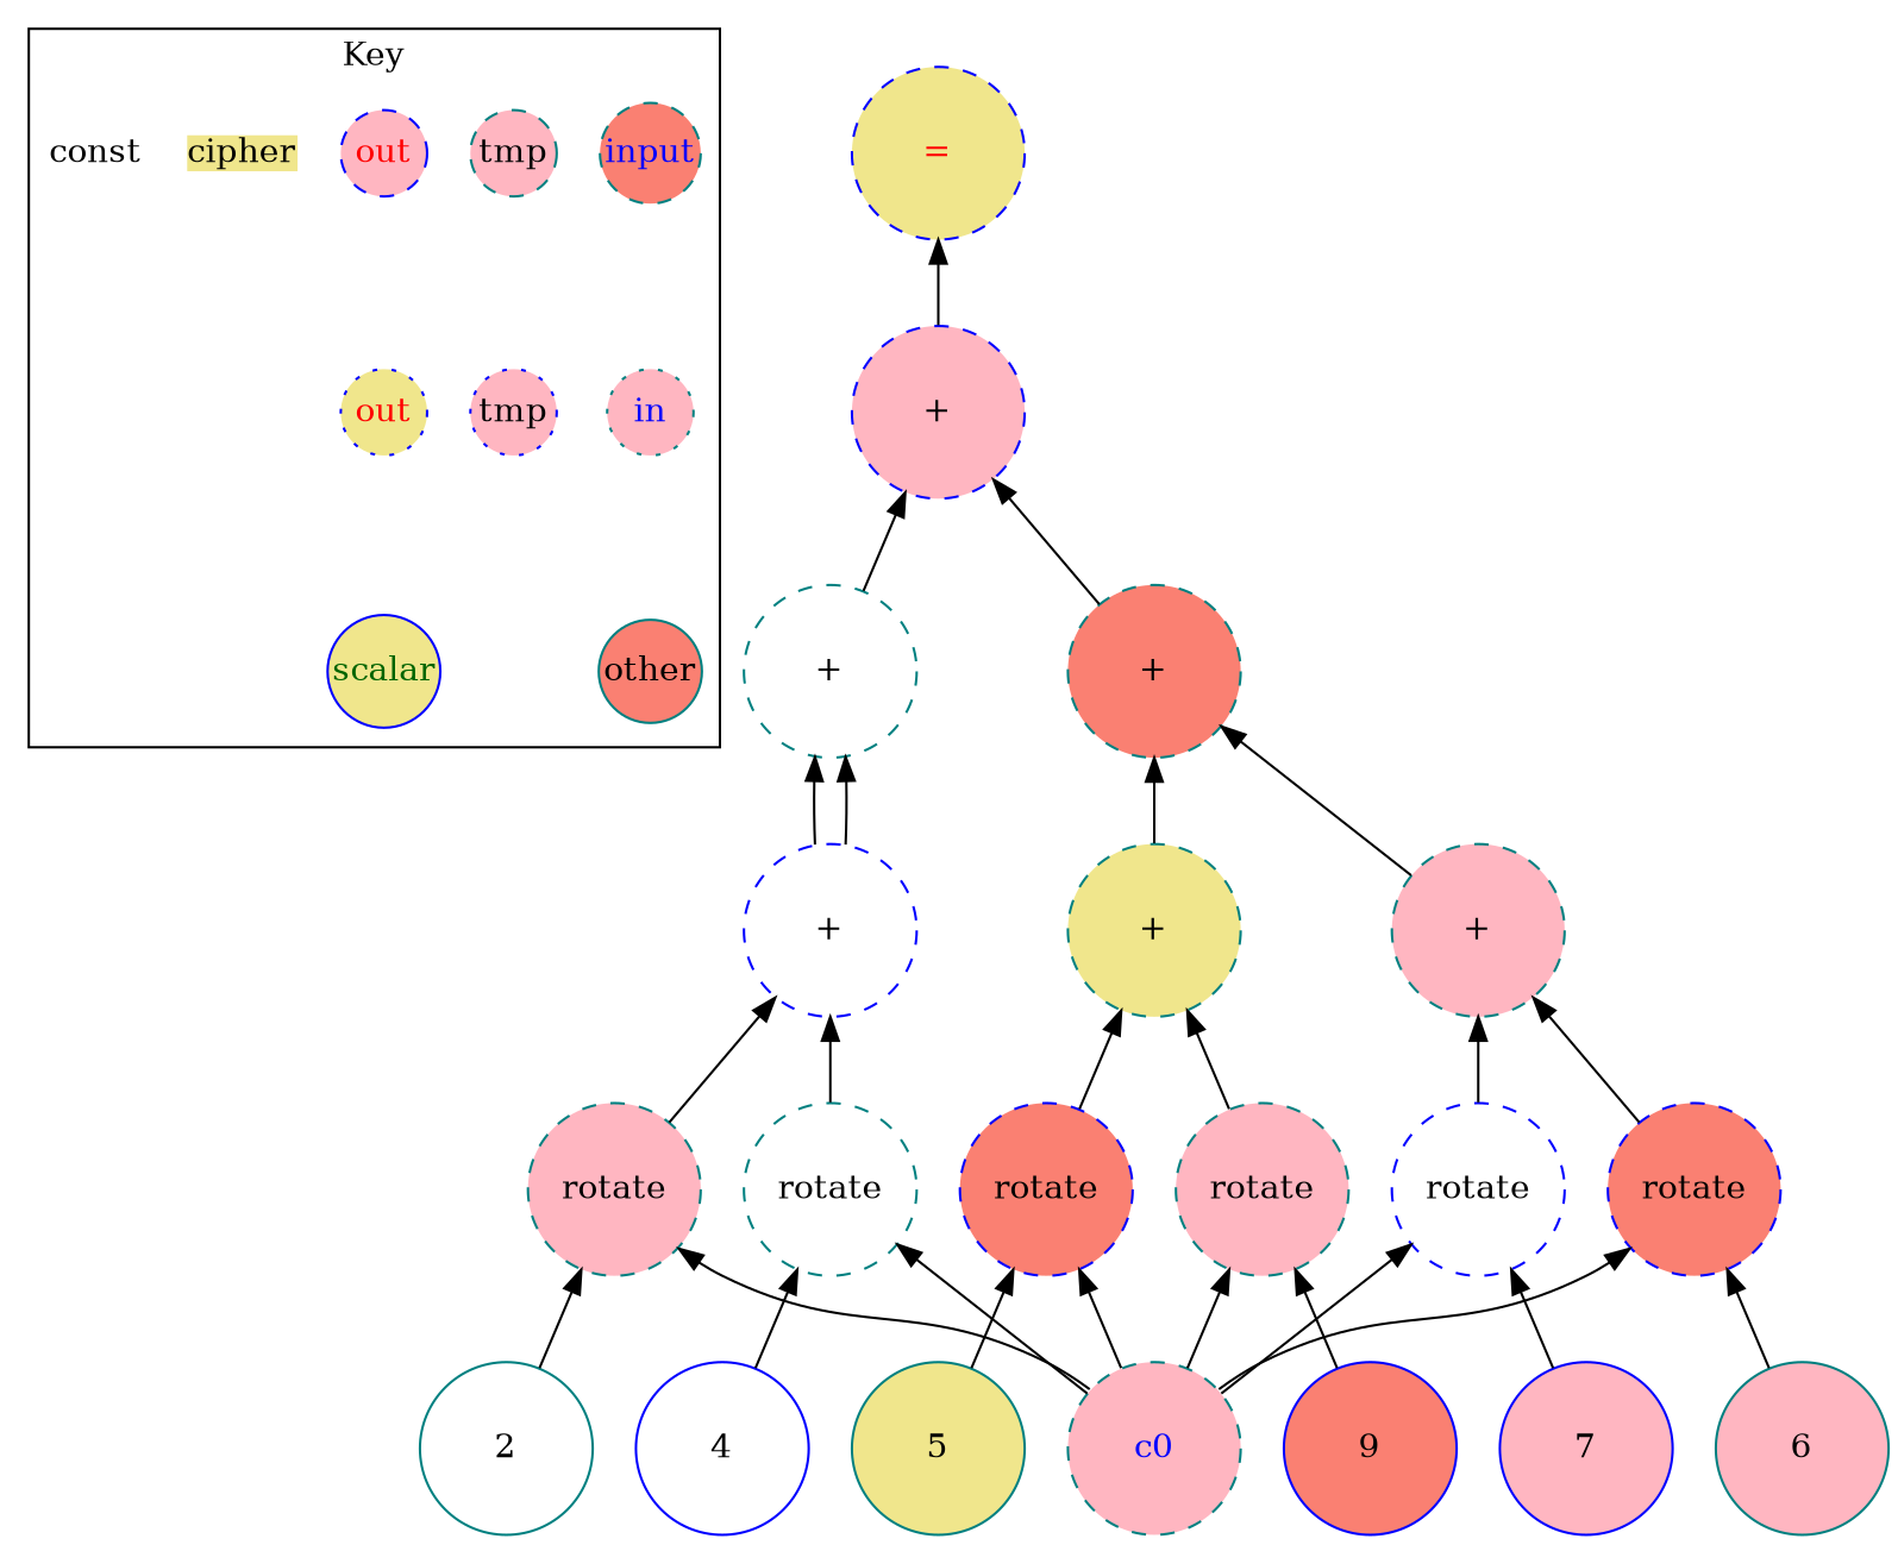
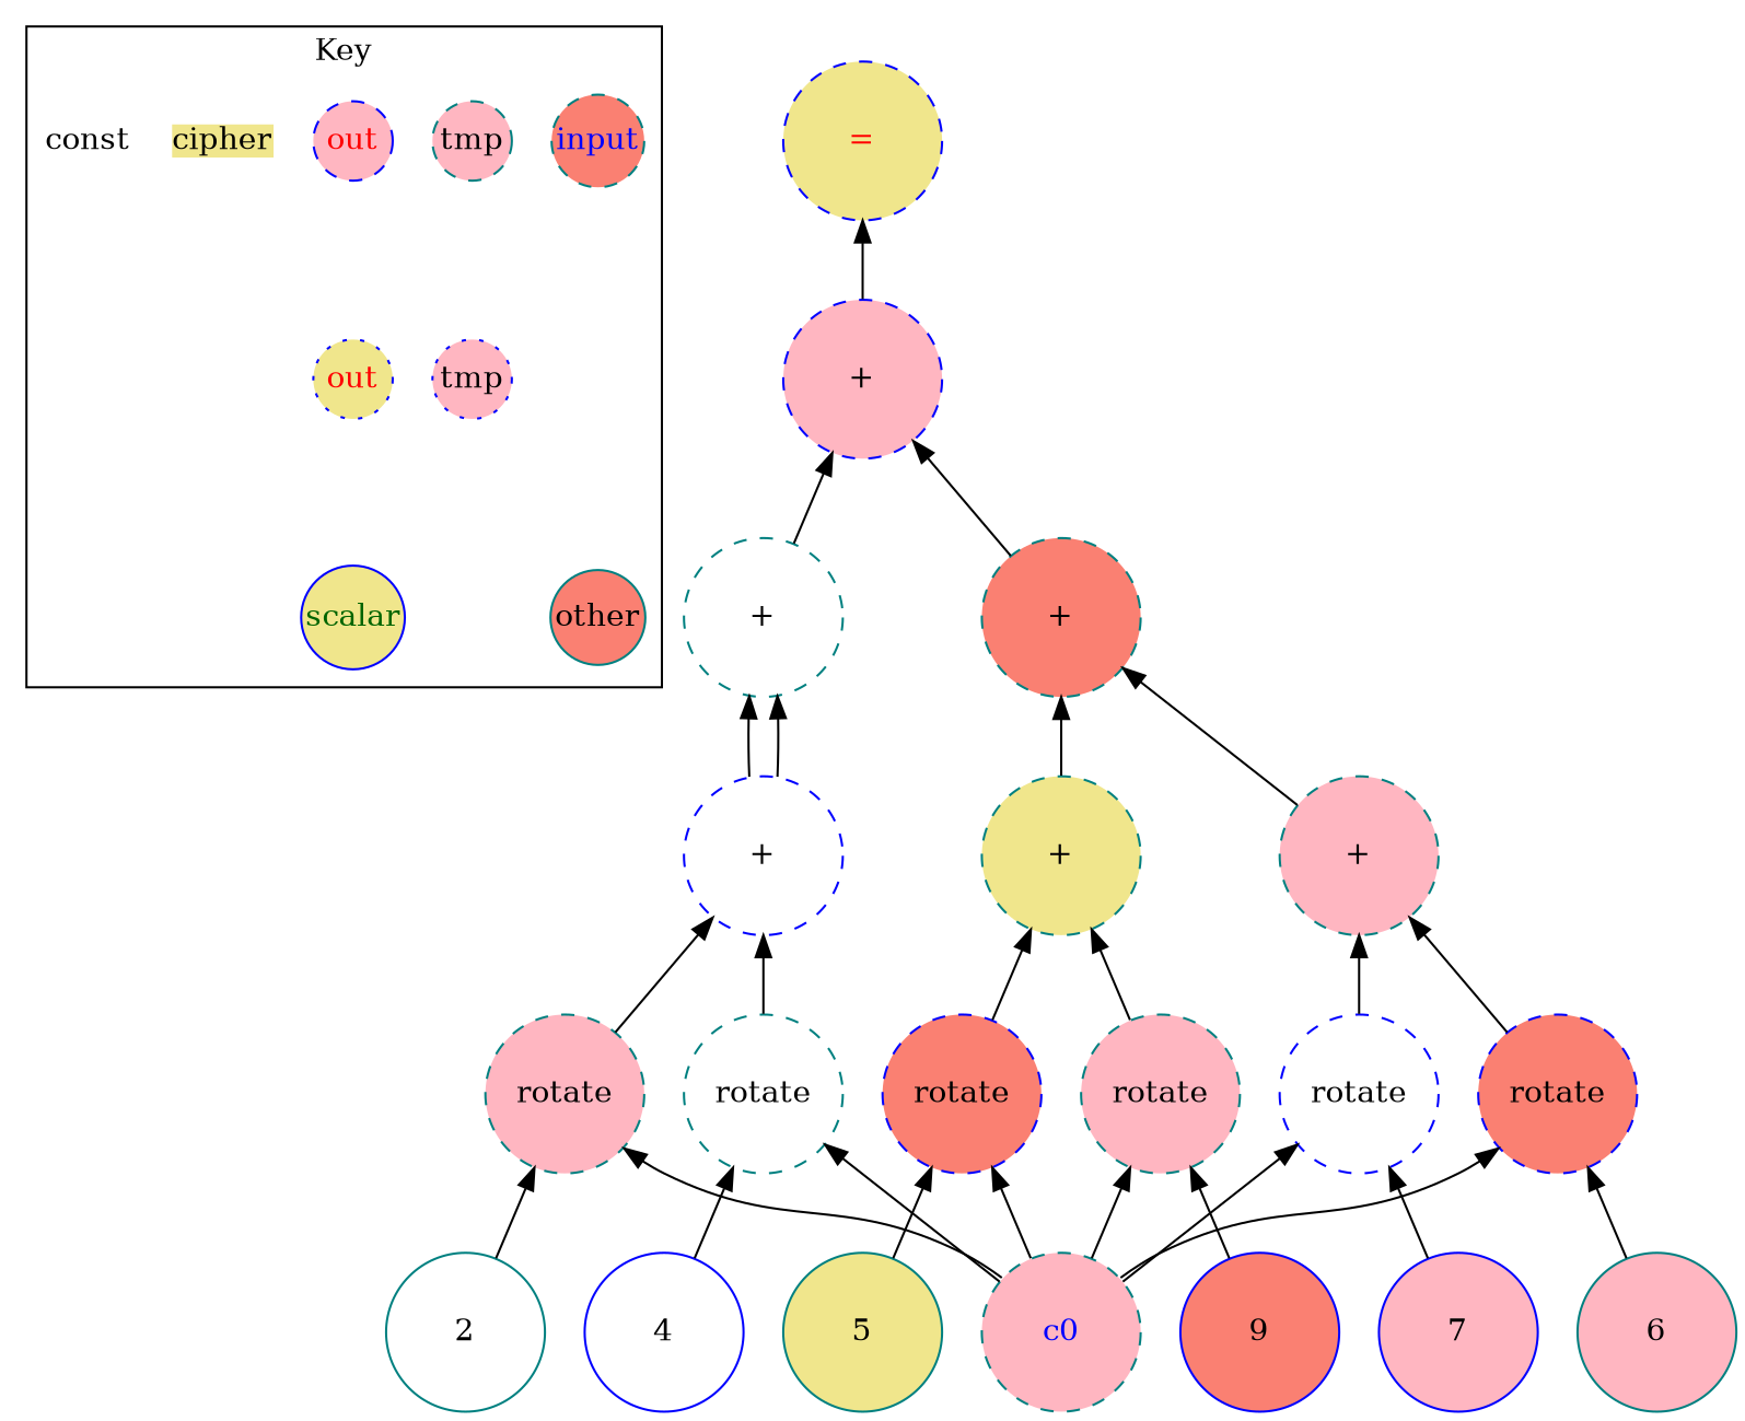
  digraph {
    node [color=teal fillcolor=lightpink margin=0 shape=circle style="dashed,filled"]
    edge [dir=back]
    n1 [fillcolor=salmon fontcolor=blue label=input width=0.5]
-   n2 [fontcolor=blue icolor=blue label=in style="dotted,filled" width=0.5]
    n3 [fontcolor=black label=tmp width=0.5]
    n4 [color=blue fontcolor=black label=tmp style="dotted,filled" width=0.5]
    n5 [color=blue fontcolor=red label=out width=0.5]
    n6 [color=blue fillcolor=khaki fontcolor=red label=out style="dotted,filled" width=0.5]
    cipher [fillcolor=khaki shape=plain style=filled width=0.5]
    other [fillcolor=salmon fontcolor=black style="solid,filled" width=0.5]
    scalar [color=blue fillcolor=khaki fontcolor=darkgreen style="solid,filled" width=0.5]
    const [color=blue fillcolor=white shape=plain style=filled width=0.5]
    n11 [fillcolor=white label=2 style="solid,filled" width=1]
    n12 [fontcolor=blue label=c0 width=1]
    n13 [label=rotate width=1]
    n14 [color=blue fillcolor=white label=4 style="solid,filled" width=1]
    n15 [fillcolor=white label=rotate width=1]
    n16 [color=blue fillcolor=white label="+" width=1]
    n17 [fillcolor=white label="+" width=1]
    n18 [color=blue label=7 style="solid,filled" width=1]
    n19 [color=blue fillcolor=white label=rotate width=1]
    n20 [label=6 style="solid,filled" width=1]
    n21 [color=blue fillcolor=salmon label=rotate width=1]
    n22 [label="+" width=1]
    n23 [fillcolor=khaki label=5 style="solid,filled" width=1]
    n24 [color=blue fillcolor=salmon label=rotate width=1]
    n25 [color=blue fillcolor=salmon label=9 style="solid,filled" width=1]
    n26 [label=rotate width=1]
    n27 [fillcolor=khaki label="+" width=1]
    n28 [fillcolor=salmon label="+" width=1]
    n29 [color=blue label="+" width=1]
    n30 [color=blue fillcolor=khaki fontcolor=red label="=" width=1]
    subgraph cluster_1 {
      label=Key
      n1
-     n2
      n3
      n4
      n5
      n6
      cipher
      other
      scalar
      const
    }
-   n1 -> n2 [dir=forward style=invis]
-   n2 -> other [dir=forward style=invis]
    n3 -> n4 [dir=forward style=invis]
    n5 -> n6 [dir=forward style=invis]
    n6 -> scalar [dir=forward style=invis]
    n13 -> n11
    n13 -> n12
    n15 -> n12
    n15 -> n14
    n16 -> n13
    n16 -> n15
    n17 -> n16
    n17 -> n16
    n19 -> n12
    n19 -> n18
    n21 -> n12
    n21 -> n20
    n22 -> n19
    n22 -> n21
    n24 -> n12
    n24 -> n23
    n26 -> n12
    n26 -> n25
    n27 -> n24
    n27 -> n26
    n28 -> n22
    n28 -> n27
    n29 -> n17
    n29 -> n28
    n30 -> n29
  }
